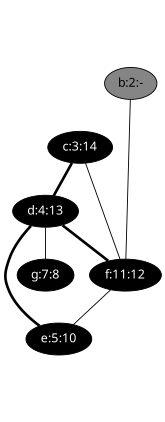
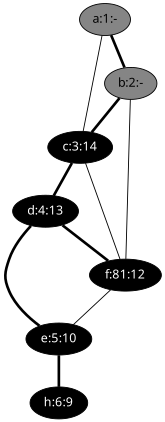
  graph {
    node [fillcolor=black fontname="time-bold" style=filled fontcolor=white]
    edge [penwidth=3]
+   n1 [fillcolor=gray52 label="a:1:-" fontcolor=""]
    n2 [fillcolor=gray52 label="b:2:-" fontcolor=""]
    n3 [label="c:3:14"]
-   n4 [label="f:11:12"]
+   n4 [label="f:81:12"]
    n5 [label="d:4:13"]
    n6 [label="e:5:10"]
-   n7 [label="g:7:8"]
+   n8 [label="h:6:9"]
+   n1 -- n2
+   n1 -- n3 [penwidth=1]
+   n2 -- n3
    n2 -- n4 [penwidth=1]
    n3 -- n4 [penwidth=1]
    n3 -- n5
    n4 -- n6 [penwidth=1]
    n5 -- n4
    n5 -- n6
-   n5 -- n7 [penwidth=1]
+   n6 -- n8
  }
